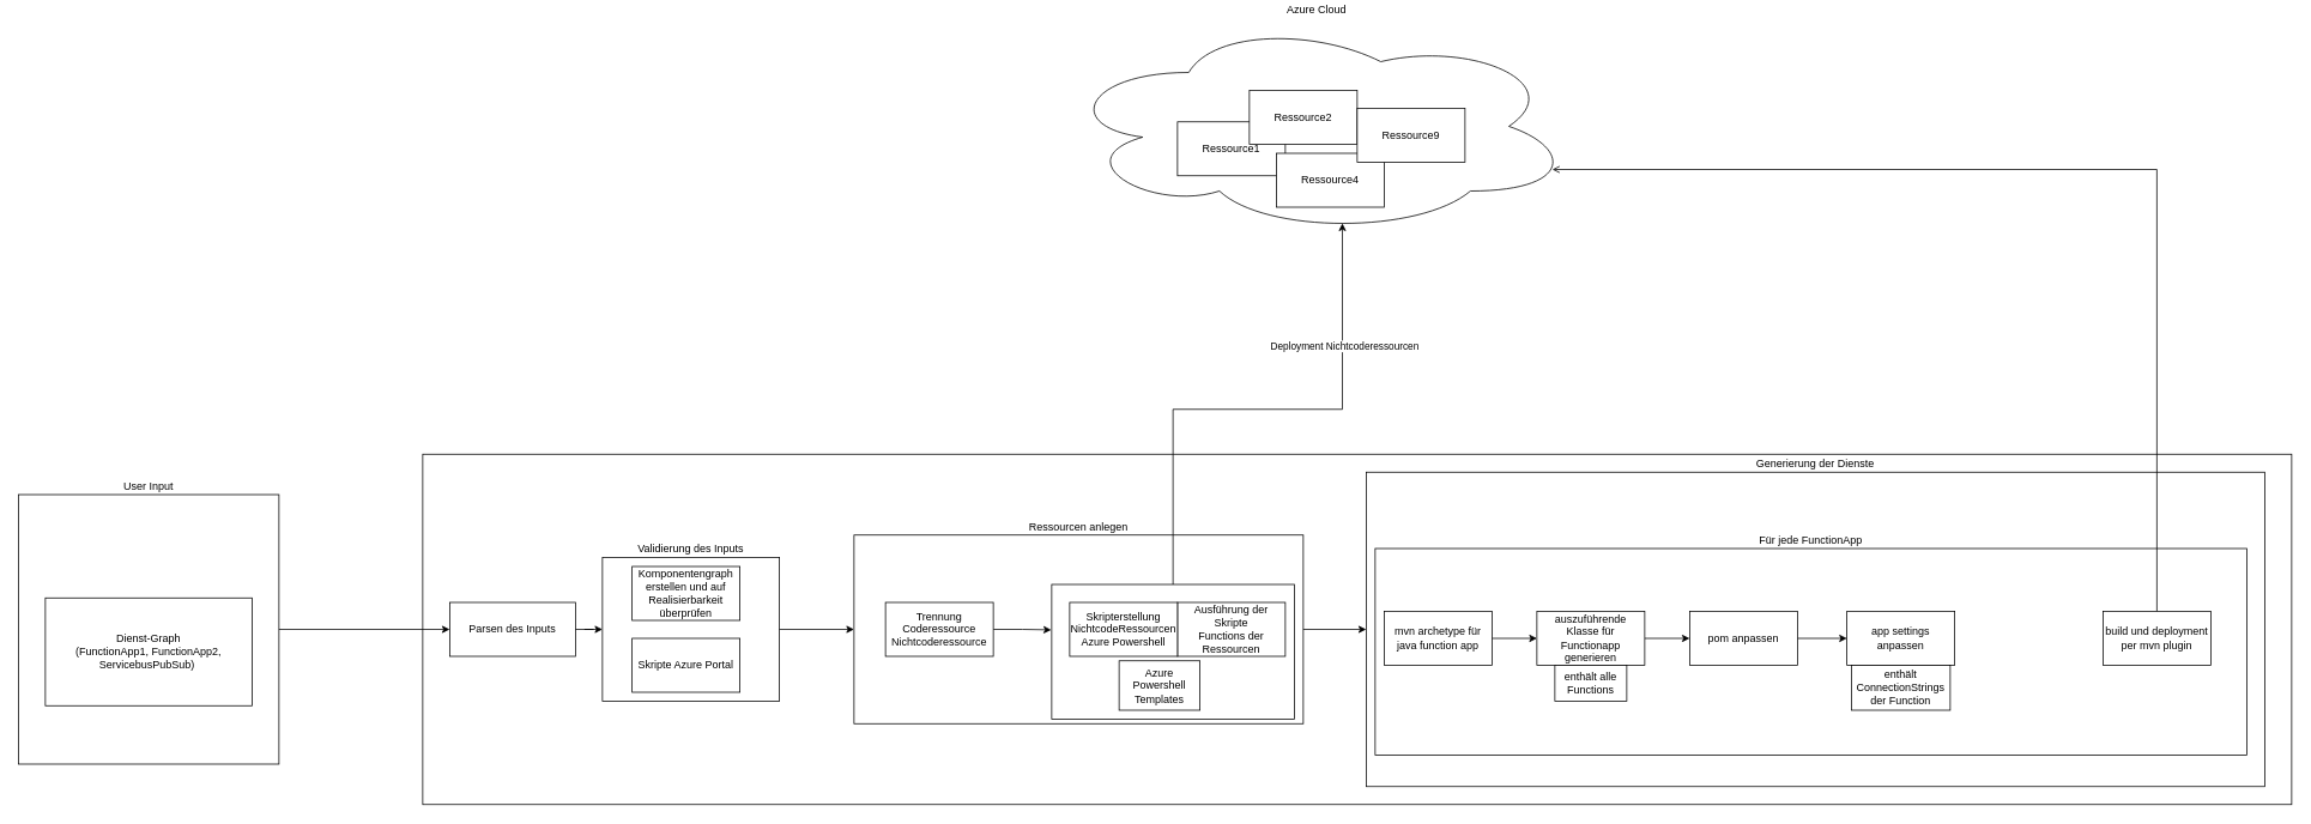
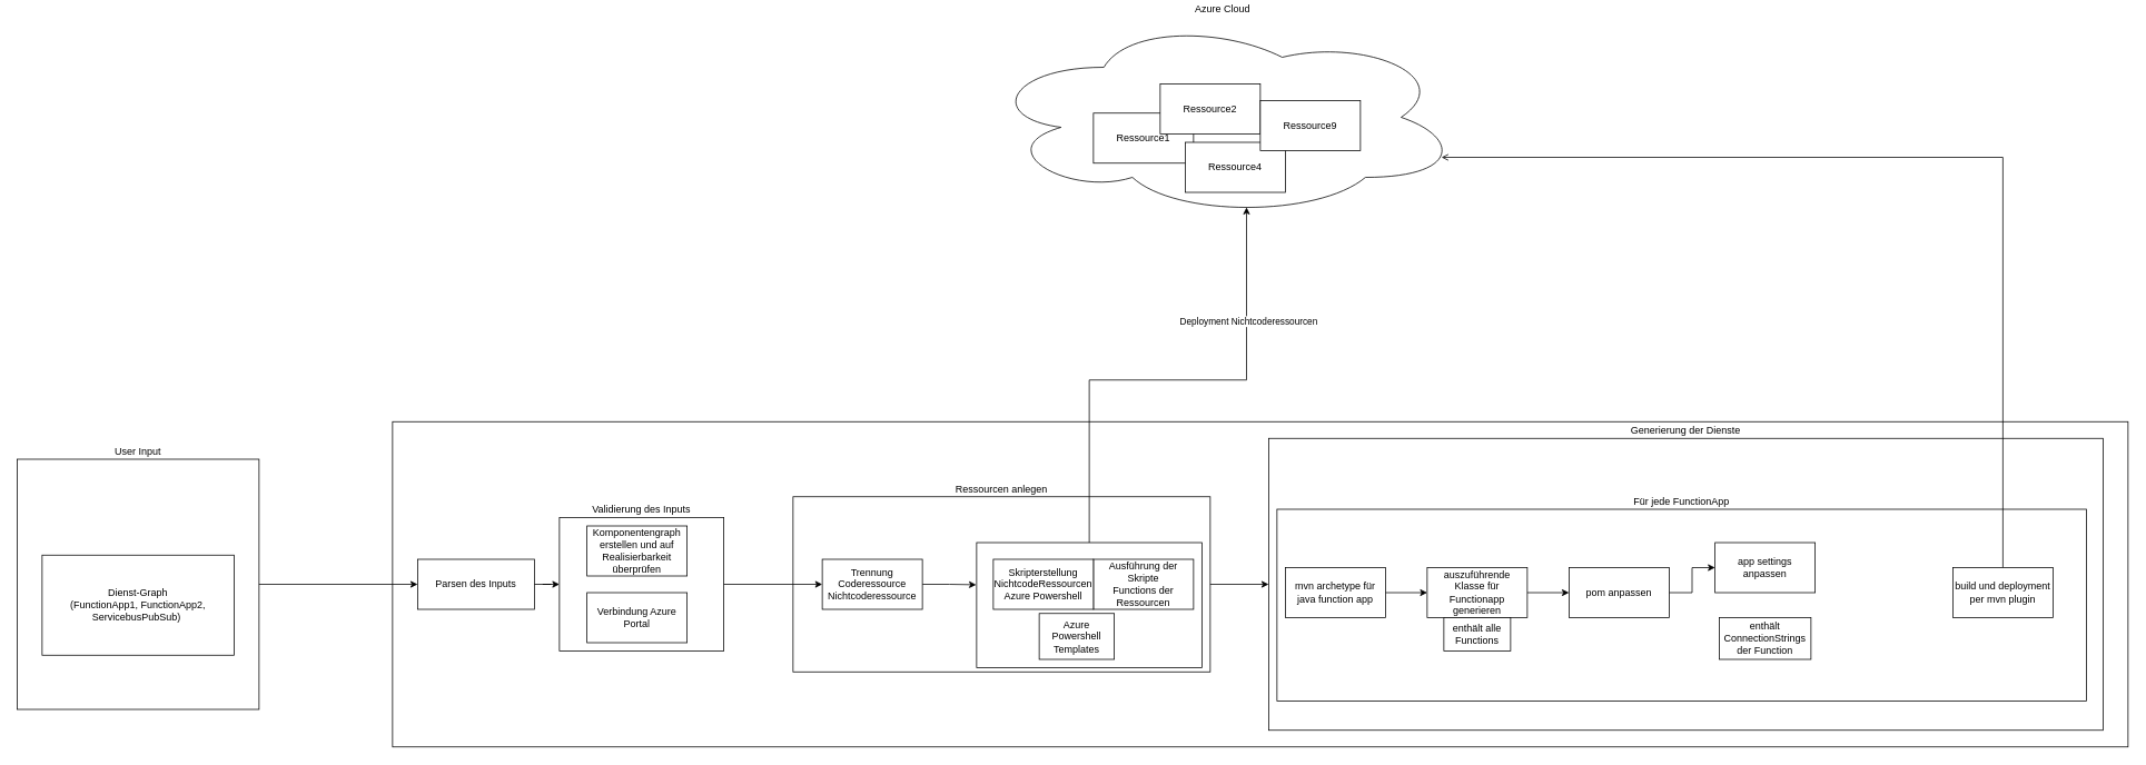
  <mxCell id="0" />
  <mxCell id="1" parent="0" />
  <mxCell id="2" value="" style="rounded=0;whiteSpace=wrap;html=1;fillColor=none;" parent="1" vertex="1"><mxGeometry x="470" y="505" width="2080" height="390" as="geometry" /></mxCell>
  <mxCell id="3" value="Generierung der Dienste" style="rounded=0;whiteSpace=wrap;html=1;fillColor=none;align=center;labelPosition=center;verticalLabelPosition=top;verticalAlign=bottom;" parent="1" vertex="1"><mxGeometry x="1520" y="525" width="1000" height="350" as="geometry" /></mxCell>
  <mxCell id="4" value="Für jede FunctionApp" style="rounded=0;whiteSpace=wrap;html=1;labelPosition=center;verticalLabelPosition=top;align=center;verticalAlign=bottom;" vertex="1" parent="1"><mxGeometry x="1530" y="610" width="970" height="230" as="geometry" /></mxCell>
  <mxCell id="5" value="Ressourcen anlegen" style="rounded=0;whiteSpace=wrap;html=1;fillColor=none;align=center;labelPosition=center;verticalLabelPosition=top;verticalAlign=bottom;" parent="1" vertex="1"><mxGeometry x="950" y="595" width="500" height="210" as="geometry" /></mxCell>
  <mxCell id="6" style="edgeStyle=orthogonalEdgeStyle;rounded=0;orthogonalLoop=1;jettySize=auto;html=1;entryX=0.55;entryY=0.95;entryDx=0;entryDy=0;entryPerimeter=0;" edge="1" parent="1" source="8" target="21"><mxGeometry relative="1" as="geometry" /></mxCell>
  <mxCell id="7" value="Deployment Nichtcoderessourcen" style="edgeLabel;html=1;align=center;verticalAlign=middle;resizable=0;points=[];" vertex="1" connectable="0" parent="6"><mxGeometry x="0.538" y="-2" relative="1" as="geometry"><mxPoint as="offset" /></mxGeometry></mxCell>
  <mxCell id="8" value="" style="rounded=0;whiteSpace=wrap;html=1;" vertex="1" parent="1"><mxGeometry x="1170" y="650" width="270" height="150" as="geometry" /></mxCell>
  <mxCell id="9" style="edgeStyle=orthogonalEdgeStyle;rounded=0;orthogonalLoop=1;jettySize=auto;html=1;entryX=0;entryY=0.5;entryDx=0;entryDy=0;" parent="1" source="10" target="13" edge="1"><mxGeometry relative="1" as="geometry" /></mxCell>
  <mxCell id="10" value="User Input" style="rounded=0;whiteSpace=wrap;html=1;fillColor=none;horizontal=1;align=center;labelPosition=center;verticalLabelPosition=top;verticalAlign=bottom;" parent="1" vertex="1"><mxGeometry x="20" y="550" width="290" height="300" as="geometry" /></mxCell>
  <mxCell id="11" value="Dienst-Graph&lt;br&gt;(FunctionApp1, FunctionApp2, ServicebusPubSub)&amp;nbsp;" style="rounded=0;whiteSpace=wrap;html=1;fillColor=none;align=center;" parent="1" vertex="1"><mxGeometry x="50" y="665" width="230" height="120" as="geometry" /></mxCell>
  <mxCell id="12" style="edgeStyle=orthogonalEdgeStyle;rounded=0;orthogonalLoop=1;jettySize=auto;html=1;entryX=0;entryY=0.5;entryDx=0;entryDy=0;" parent="1" source="13" target="15" edge="1"><mxGeometry relative="1" as="geometry" /></mxCell>
  <mxCell id="13" value="Parsen des Inputs" style="rounded=0;whiteSpace=wrap;html=1;fillColor=none;align=center;" parent="1" vertex="1"><mxGeometry x="500" y="670" width="140" height="60" as="geometry" /></mxCell>
- <mxCell id="14" style="edgeStyle=orthogonalEdgeStyle;rounded=0;orthogonalLoop=1;jettySize=auto;html=1;entryX=0;entryY=0.5;entryDx=0;entryDy=0;" parent="1" source="15" target="5" edge="1"><mxGeometry relative="1" as="geometry" /></mxCell>
+ <mxCell id="14" style="edgeStyle=orthogonalEdgeStyle;rounded=0;orthogonalLoop=1;jettySize=auto;html=1;" parent="1" source="15" target="27" edge="1"><mxGeometry relative="1" as="geometry" /></mxCell>
  <mxCell id="15" value="Validierung des Inputs" style="rounded=0;whiteSpace=wrap;html=1;fillColor=none;align=center;labelPosition=center;verticalLabelPosition=top;verticalAlign=bottom;" parent="1" vertex="1"><mxGeometry x="670" y="620" width="197" height="160" as="geometry" /></mxCell>
  <mxCell id="16" value="Komponentengraph erstellen und auf Realisierbarkeit überprüfen" style="rounded=0;whiteSpace=wrap;html=1;fillColor=none;align=center;" parent="1" vertex="1"><mxGeometry x="703" y="630" width="120" height="60" as="geometry" /></mxCell>
- <mxCell id="17" value="Skripte Azure Portal" style="rounded=0;whiteSpace=wrap;html=1;fillColor=none;align=center;" parent="1" vertex="1"><mxGeometry x="703" y="710" width="120" height="60" as="geometry" /></mxCell>
+ <mxCell id="17" value="Verbindung Azure Portal" style="rounded=0;whiteSpace=wrap;html=1;fillColor=none;align=center;" parent="1" vertex="1"><mxGeometry x="703" y="710" width="120" height="60" as="geometry" /></mxCell>
  <mxCell id="18" style="edgeStyle=orthogonalEdgeStyle;rounded=0;orthogonalLoop=1;jettySize=auto;html=1;entryX=0;entryY=0.5;entryDx=0;entryDy=0;" parent="1" source="5" target="3" edge="1"><mxGeometry relative="1" as="geometry" /></mxCell>
  <mxCell id="19" value="Azure Powershell Templates" style="rounded=0;whiteSpace=wrap;html=1;fillColor=none;align=center;" parent="1" vertex="1"><mxGeometry x="1245" y="735" width="90" height="55" as="geometry" /></mxCell>
  <mxCell id="20" value="Ausführung der Skripte&lt;br&gt;Functions der Ressourcen" style="rounded=0;whiteSpace=wrap;html=1;fillColor=none;align=center;" parent="1" vertex="1"><mxGeometry x="1310" y="670" width="120" height="60" as="geometry" /></mxCell>
  <mxCell id="21" value="Azure Cloud" style="ellipse;shape=cloud;whiteSpace=wrap;html=1;fillColor=none;align=center;labelPosition=center;verticalLabelPosition=top;verticalAlign=bottom;" parent="1" vertex="1"><mxGeometry x="1180" y="20" width="570" height="240" as="geometry" /></mxCell>
  <mxCell id="22" value="Ressource1" style="rounded=0;whiteSpace=wrap;html=1;" parent="1" vertex="1"><mxGeometry x="1310" y="135" width="120" height="60" as="geometry" /></mxCell>
  <mxCell id="23" value="Ressource2" style="rounded=0;whiteSpace=wrap;html=1;" parent="1" vertex="1"><mxGeometry x="1390" y="100" width="120" height="60" as="geometry" /></mxCell>
  <mxCell id="24" value="Ressource4" style="rounded=0;whiteSpace=wrap;html=1;" parent="1" vertex="1"><mxGeometry x="1420" y="170" width="120" height="60" as="geometry" /></mxCell>
  <mxCell id="25" value="Ressource9" style="rounded=0;whiteSpace=wrap;html=1;" parent="1" vertex="1"><mxGeometry x="1510" y="120" width="120" height="60" as="geometry" /></mxCell>
  <mxCell id="26" style="edgeStyle=orthogonalEdgeStyle;rounded=0;orthogonalLoop=1;jettySize=auto;html=1;entryX=-0.002;entryY=0.337;entryDx=0;entryDy=0;entryPerimeter=0;" edge="1" parent="1" source="27" target="8"><mxGeometry relative="1" as="geometry" /></mxCell>
  <mxCell id="27" value="Trennung&lt;br&gt;Coderessource&lt;br&gt;Nichtcoderessource" style="rounded=0;whiteSpace=wrap;html=1;" vertex="1" parent="1"><mxGeometry x="985" y="670" width="120" height="60" as="geometry" /></mxCell>
  <mxCell id="28" value="Skripterstellung NichtcodeRessourcen&lt;br&gt;Azure Powershell" style="rounded=0;whiteSpace=wrap;html=1;" vertex="1" parent="1"><mxGeometry x="1190" y="670" width="120" height="60" as="geometry" /></mxCell>
  <mxCell id="29" value="" style="edgeStyle=orthogonalEdgeStyle;rounded=0;orthogonalLoop=1;jettySize=auto;html=1;" edge="1" parent="1" source="30" target="31"><mxGeometry relative="1" as="geometry" /></mxCell>
  <mxCell id="30" value="pom anpassen" style="rounded=0;whiteSpace=wrap;html=1;" vertex="1" parent="1"><mxGeometry x="1880" y="680" width="120" height="60" as="geometry" /></mxCell>
- <mxCell id="31" value="app settings anpassen" style="rounded=0;whiteSpace=wrap;html=1;" vertex="1" parent="1"><mxGeometry x="2055" y="680" width="120" height="60" as="geometry" /></mxCell>
+ <mxCell id="31" value="app settings anpassen" style="rounded=0;whiteSpace=wrap;html=1;" vertex="1" parent="1"><mxGeometry x="2055" y="650" width="120" height="60" as="geometry" /></mxCell>
  <mxCell id="32" style="edgeStyle=orthogonalEdgeStyle;rounded=0;orthogonalLoop=1;jettySize=auto;html=1;entryX=0;entryY=0.5;entryDx=0;entryDy=0;" edge="1" parent="1" source="33" target="37"><mxGeometry relative="1" as="geometry" /></mxCell>
  <mxCell id="33" value="mvn archetype für java function app" style="rounded=0;whiteSpace=wrap;html=1;" vertex="1" parent="1"><mxGeometry x="1540" y="680" width="120" height="60" as="geometry" /></mxCell>
  <mxCell id="34" style="edgeStyle=orthogonalEdgeStyle;rounded=0;orthogonalLoop=1;jettySize=auto;html=1;entryX=0.96;entryY=0.7;entryDx=0;entryDy=0;entryPerimeter=0;exitX=0.5;exitY=0;exitDx=0;exitDy=0;endArrow=open;" edge="1" parent="1" source="35" target="21"><mxGeometry relative="1" as="geometry"><Array as="points"><mxPoint x="2400" y="188" /></Array></mxGeometry></mxCell>
  <mxCell id="35" value="build und deployment per mvn plugin" style="rounded=0;whiteSpace=wrap;html=1;" vertex="1" parent="1"><mxGeometry x="2340" y="680" width="120" height="60" as="geometry" /></mxCell>
  <mxCell id="36" style="edgeStyle=orthogonalEdgeStyle;rounded=0;orthogonalLoop=1;jettySize=auto;html=1;entryX=0;entryY=0.5;entryDx=0;entryDy=0;" edge="1" parent="1" source="37" target="30"><mxGeometry relative="1" as="geometry" /></mxCell>
  <mxCell id="37" value="auszuführende Klasse für Functionapp generieren" style="rounded=0;whiteSpace=wrap;html=1;" vertex="1" parent="1"><mxGeometry x="1710" y="680" width="120" height="60" as="geometry" /></mxCell>
  <mxCell id="38" value="enthält alle Functions" style="rounded=0;whiteSpace=wrap;html=1;" vertex="1" parent="1"><mxGeometry x="1730" y="740" width="80" height="40" as="geometry" /></mxCell>
  <mxCell id="39" value="enthält ConnectionStrings der Function" style="rounded=0;whiteSpace=wrap;html=1;" vertex="1" parent="1"><mxGeometry x="2060" y="740" width="110" height="50" as="geometry" /></mxCell>
